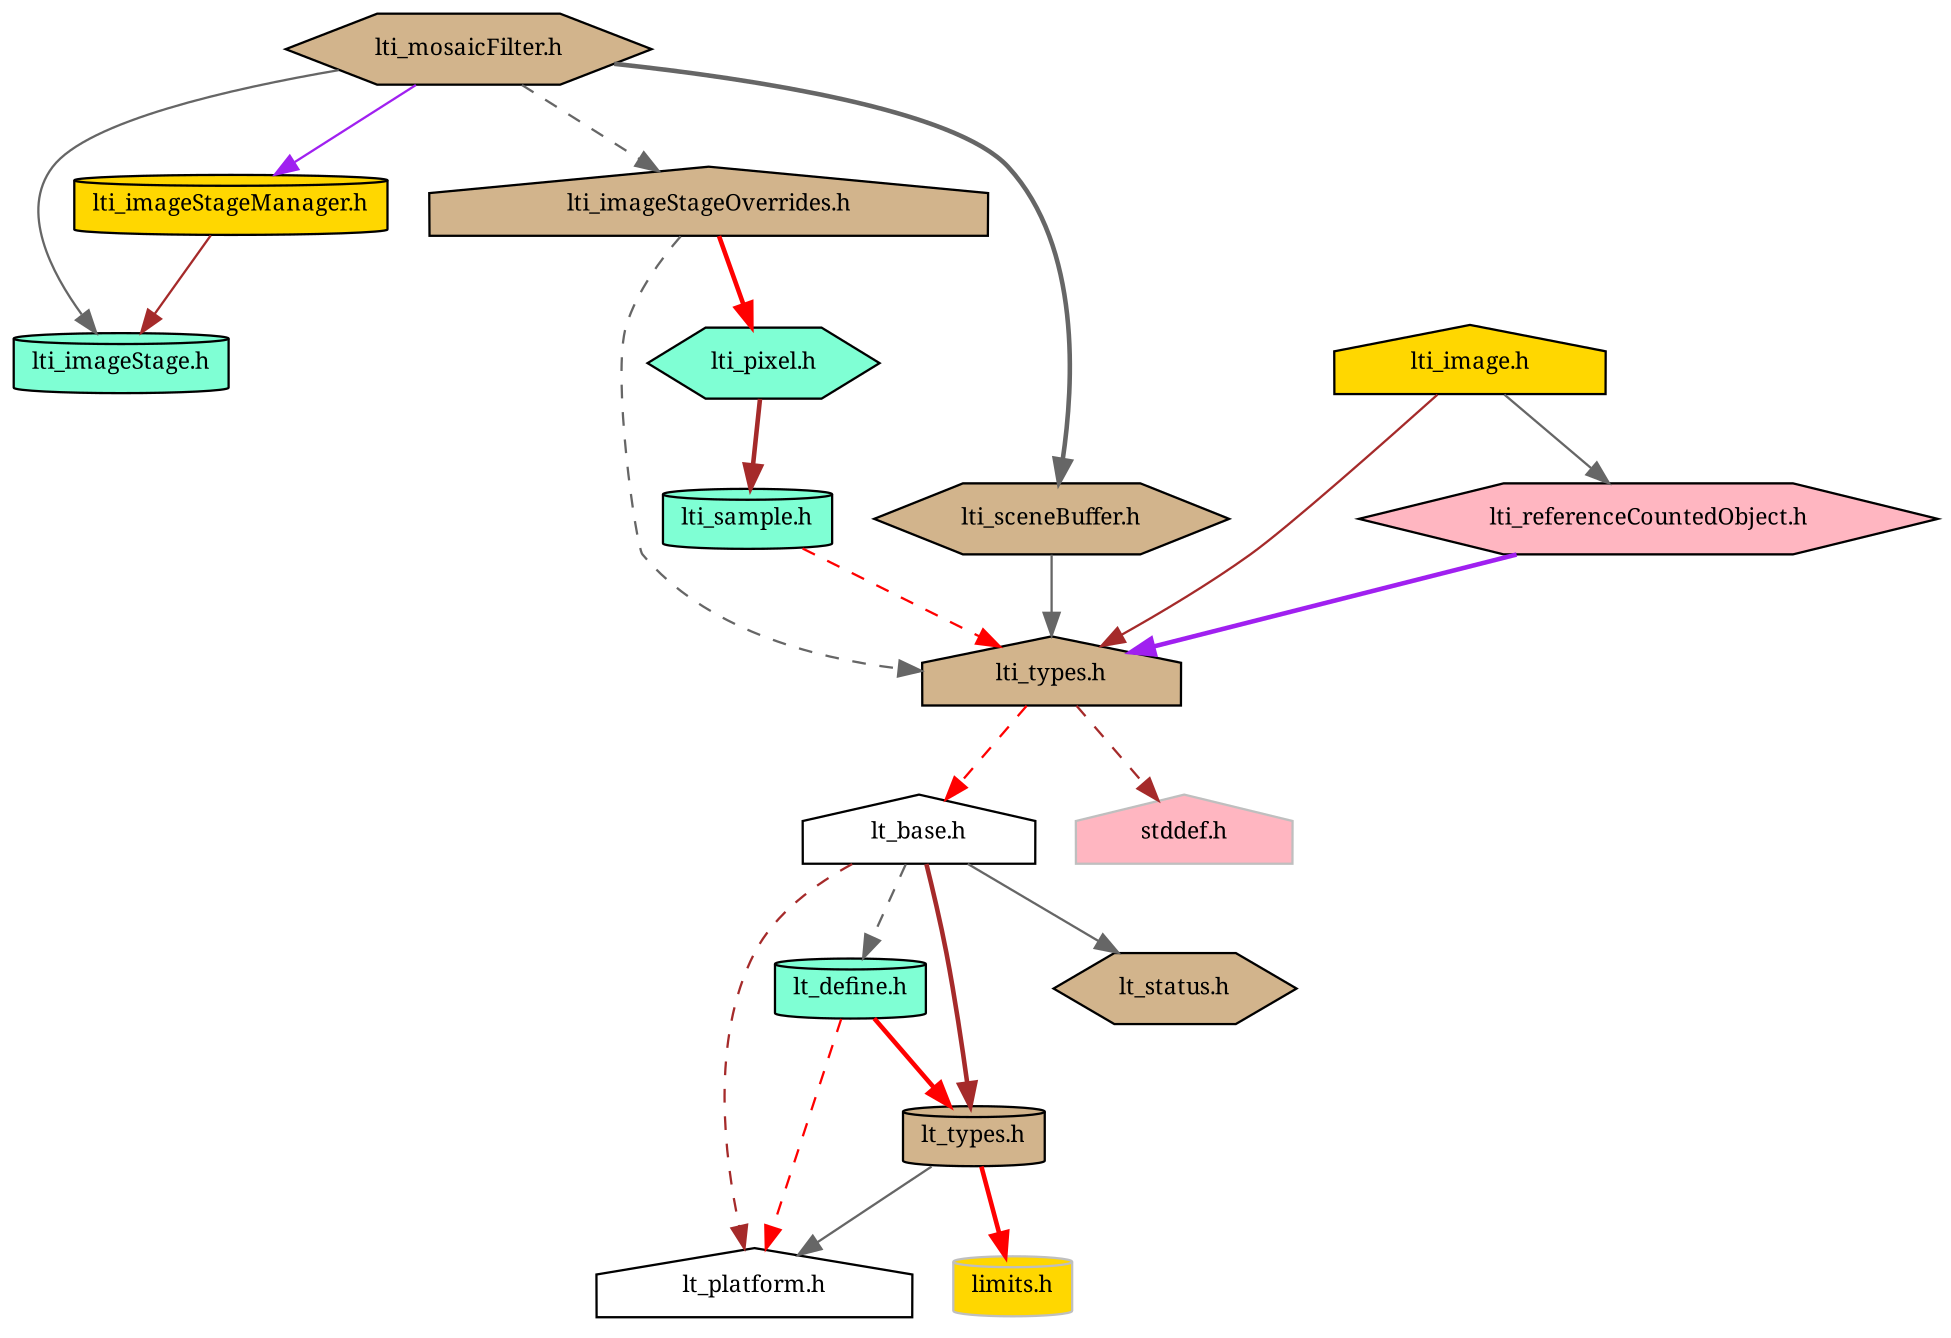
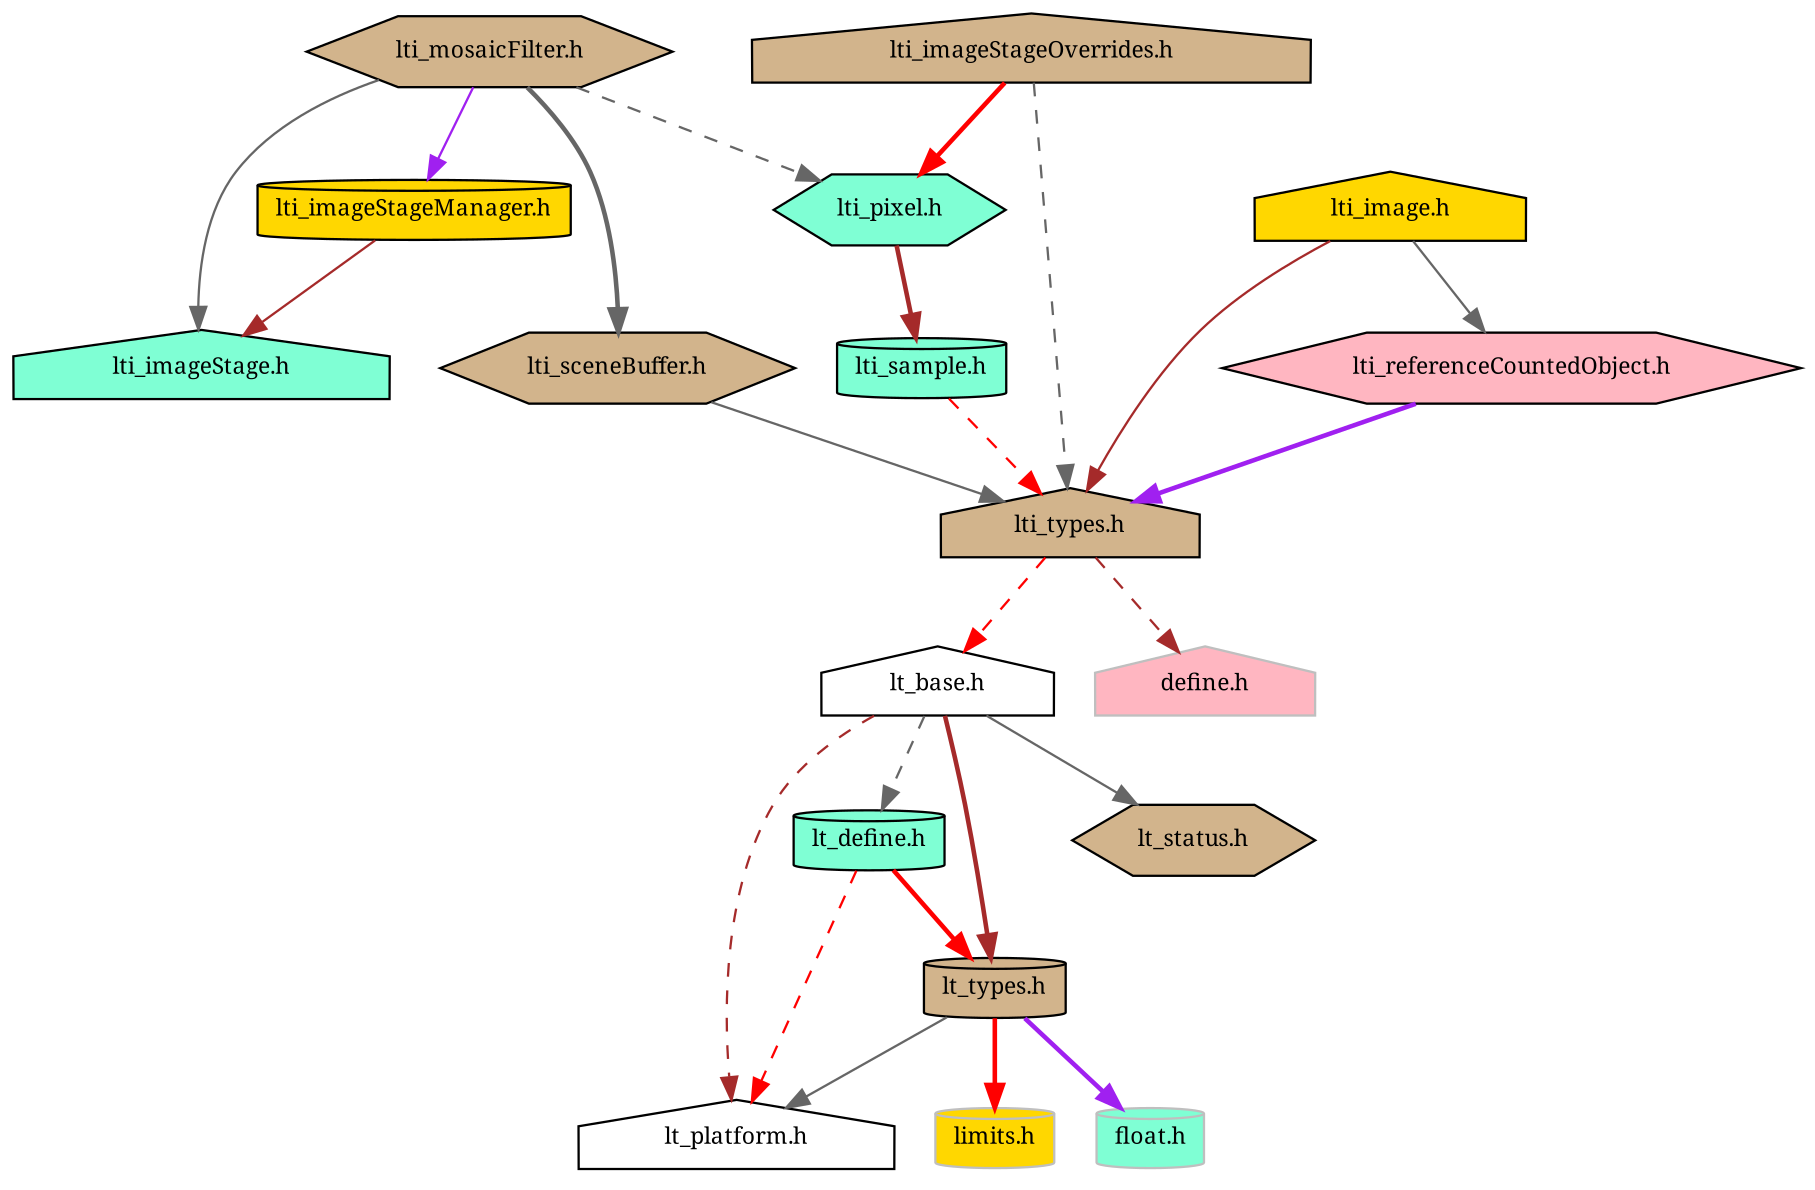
  digraph {
    fontname="Noto Serif"
    node [color=black fillcolor=tan fontname="Noto Serif" fontsize=10 shape=cylinder style=filled]
    edge [color=gray40 fontname="Noto Serif" fontsize=10 labelfontname=Helvetica labelfontsize=10 style=solid]
    n1 [fontcolor=black height=0.2 label="lti_mosaicFilter.h" shape=hexagon width=0.4]
-   n2 [fillcolor=aquamarine height=0.2 label="lti_imageStage.h" width=0.4]
+   n2 [fillcolor=aquamarine height=0.2 label="lti_imageStage.h" shape=house width=0.4]
    n3 [height=0.2 label="lti_imageStageOverrides.h" shape=house width=0.4]
    n4 [fillcolor=gold height=0.2 label="lti_imageStageManager.h" width=0.4]
    n5 [height=0.2 label="lti_sceneBuffer.h" shape=hexagon width=0.4]
    n6 [height=0.2 label="lti_types.h" shape=house width=0.4]
    n7 [fillcolor=aquamarine height=0.2 label="lti_pixel.h" shape=hexagon width=0.4]
    n8 [fillcolor=gold height=0.2 label="lti_image.h" shape=house width=0.4]
    n9 [fillcolor=lightpink height=0.2 label="lti_referenceCountedObject.h" shape=hexagon width=0.4]
    n10 [fillcolor=white height=0.2 label="lt_base.h" shape=house width=0.4]
-   n11 [color=grey75 fillcolor=lightpink height=0.2 label="stddef.h" shape=house width=0.4]
+   n11 [color=grey75 fillcolor=lightpink height=0.2 label="define.h" shape=house width=0.4]
    n12 [fillcolor=white height=0.2 label="lt_platform.h" shape=house width=0.4]
    n13 [fillcolor=aquamarine height=0.2 label="lt_define.h" width=0.4]
    n14 [height=0.2 label="lt_types.h" width=0.4]
    n15 [height=0.2 label="lt_status.h" shape=hexagon width=0.4]
    n16 [color=grey75 fillcolor=gold height=0.2 label="limits.h" width=0.4]
+   n17 [color=grey75 fillcolor=aquamarine height=0.2 label="float.h" width=0.4]
    n18 [fillcolor=aquamarine height=0.2 label="lti_sample.h" width=0.4]
    n1 -> n2
-   n1 -> n3 [style=dashed]
+   n1 -> n7 [style=dashed]
    n1 -> n4 [color=purple]
    n1 -> n5 [style=bold]
    n3 -> n6 [style=dashed]
    n3 -> n7 [color=red style=bold]
    n4 -> n2 [color=brown]
    n5 -> n6
    n6 -> n10 [color=red style=dashed]
    n6 -> n11 [color=brown style=dashed]
    n7 -> n18 [color=brown style=bold]
    n8 -> n6 [color=brown]
    n8 -> n9
    n9 -> n6 [color=purple style=bold]
    n10 -> n12 [color=brown style=dashed]
    n10 -> n13 [style=dashed]
    n10 -> n14 [color=brown style=bold]
    n10 -> n15
    n13 -> n12 [color=red style=dashed]
    n13 -> n14 [color=red style=bold]
    n14 -> n12
    n14 -> n16 [color=red style=bold]
+   n14 -> n17 [color=purple style=bold]
    n18 -> n6 [color=red style=dashed]
  }
